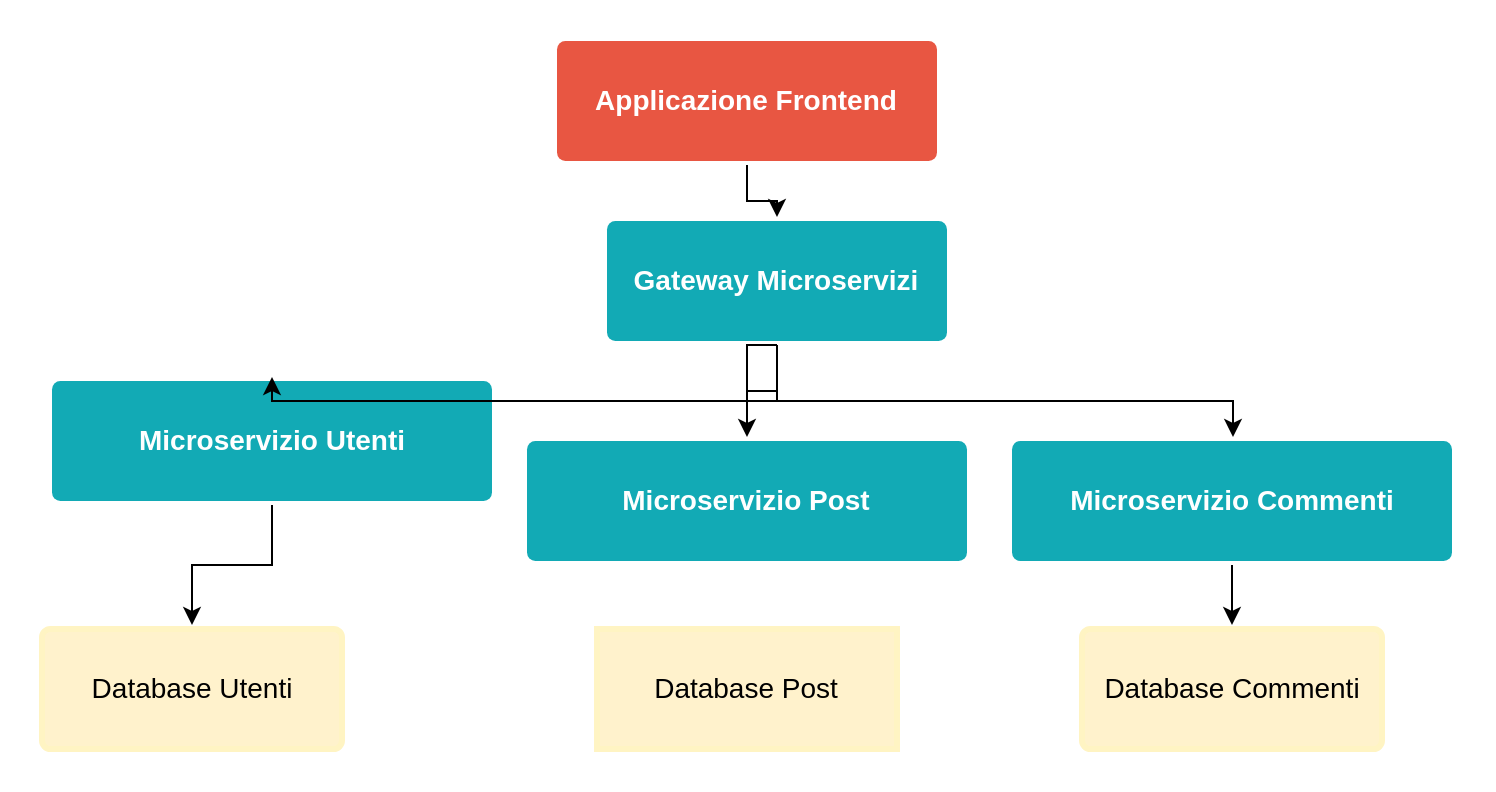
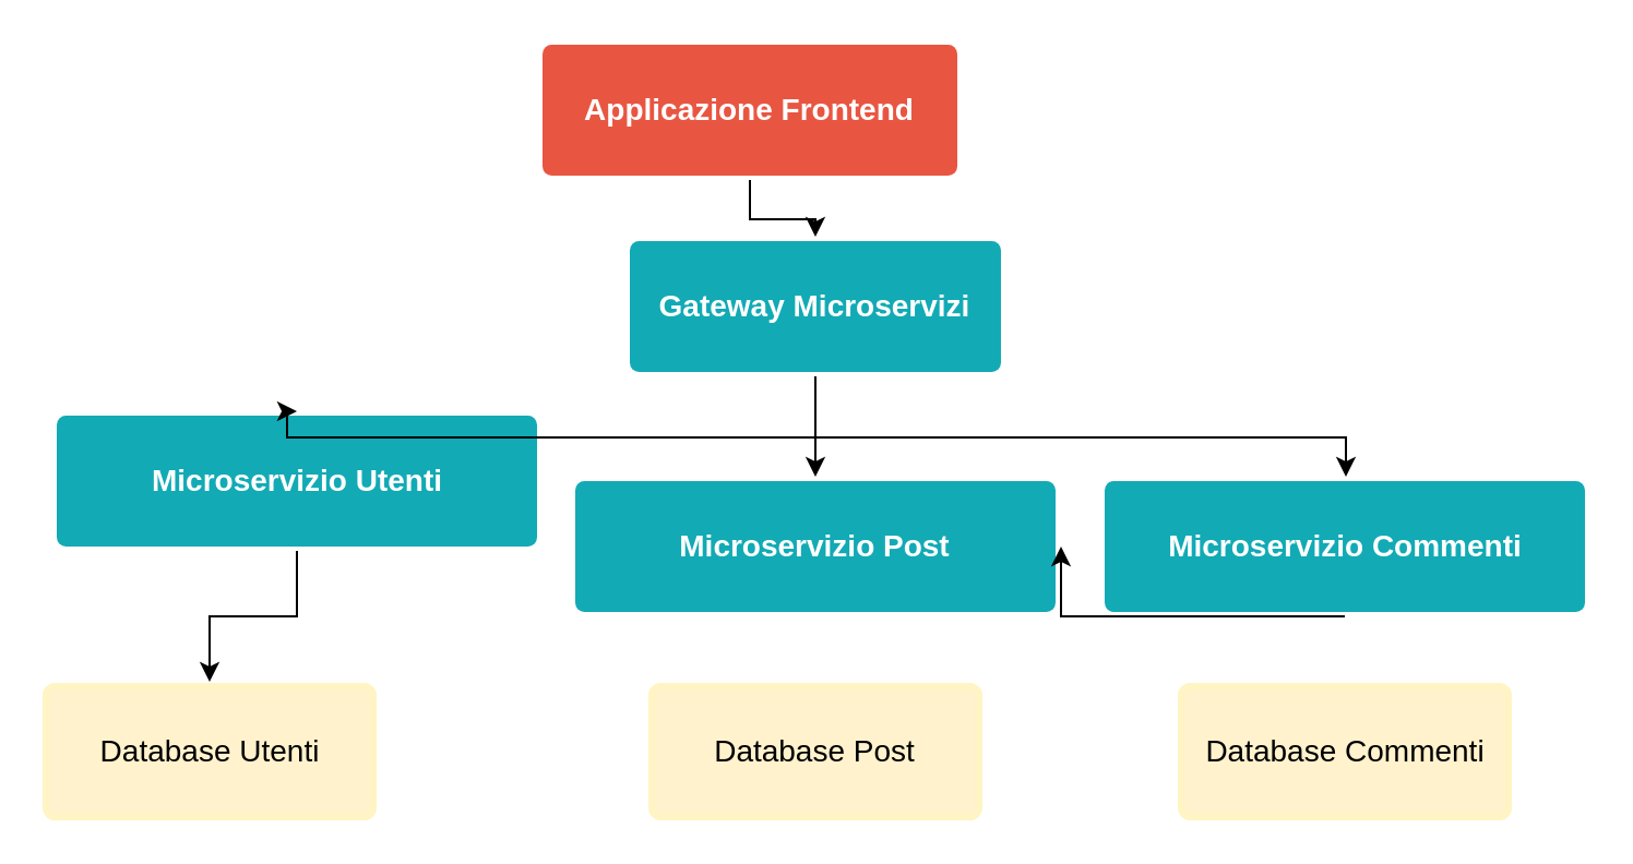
  <mxCell id="0" />
  <mxCell id="1" parent="0" />
  <mxCell id="2" style="edgeStyle=orthogonalEdgeStyle;rounded=0;orthogonalLoop=1;jettySize=auto;html=1;exitX=0.5;exitY=1;exitDx=0;exitDy=0;" edge="1" parent="1" source="3" target="15"><mxGeometry relative="1" as="geometry" /></mxCell>
- <mxCell id="3" value="Applicazione Frontend" style="rounded=1;whiteSpace=wrap;html=1;shadow=0;labelBackgroundColor=none;strokeColor=none;strokeWidth=3;fillColor=#e85642;fontFamily=Helvetica;fontSize=14;fontColor=#FFFFFF;align=center;spacing=5;fontStyle=1;arcSize=7;perimeterSpacing=2;" parent="1" vertex="1"><mxGeometry x="278" y="20" width="190" height="60" as="geometry" /></mxCell>
+ <mxCell id="3" value="Applicazione Frontend" style="rounded=1;whiteSpace=wrap;html=1;shadow=0;labelBackgroundColor=none;strokeColor=none;strokeWidth=3;fillColor=#e85642;fontFamily=Helvetica;fontSize=14;fontColor=#FFFFFF;align=center;spacing=5;fontStyle=1;arcSize=7;perimeterSpacing=2;" parent="1" vertex="1"><mxGeometry x="248" y="20" width="190" height="60" as="geometry" /></mxCell>
  <mxCell id="4" style="edgeStyle=orthogonalEdgeStyle;rounded=0;orthogonalLoop=1;jettySize=auto;html=1;exitX=0.5;exitY=1;exitDx=0;exitDy=0;entryX=0.5;entryY=0;entryDx=0;entryDy=0;" edge="1" parent="1" source="5" target="9"><mxGeometry relative="1" as="geometry" /></mxCell>
  <mxCell id="5" value="Microservizio Utenti" style="rounded=1;whiteSpace=wrap;html=1;shadow=0;labelBackgroundColor=none;strokeColor=none;strokeWidth=3;fillColor=#12aab5;fontFamily=Helvetica;fontSize=14;fontColor=#FFFFFF;align=center;spacing=5;fontStyle=1;arcSize=7;perimeterSpacing=2;" parent="1" vertex="1"><mxGeometry x="25.5" y="190" width="220" height="60" as="geometry" /></mxCell>
  <mxCell id="6" value="Microservizio&amp;nbsp;Post" style="rounded=1;whiteSpace=wrap;html=1;shadow=0;labelBackgroundColor=none;strokeColor=none;strokeWidth=3;fillColor=#12aab5;fontFamily=Helvetica;fontSize=14;fontColor=#FFFFFF;align=center;spacing=5;fontStyle=1;arcSize=7;perimeterSpacing=2;" parent="1" vertex="1"><mxGeometry x="263" y="220" width="220" height="60" as="geometry" /></mxCell>
- <mxCell id="7" style="edgeStyle=orthogonalEdgeStyle;rounded=0;orthogonalLoop=1;jettySize=auto;html=1;exitX=0.5;exitY=1;exitDx=0;exitDy=0;entryX=0.5;entryY=0;entryDx=0;entryDy=0;" edge="1" parent="1" source="8" target="11"><mxGeometry relative="1" as="geometry" /></mxCell>
+ <mxCell id="7" style="edgeStyle=orthogonalEdgeStyle;rounded=0;orthogonalLoop=1;jettySize=auto;html=1;exitX=0.5;exitY=1;exitDx=0;exitDy=0;" edge="1" parent="1" source="8" target="6"><mxGeometry relative="1" as="geometry" /></mxCell>
  <mxCell id="8" value="Microservizio&amp;nbsp;Commenti" style="rounded=1;whiteSpace=wrap;html=1;shadow=0;labelBackgroundColor=none;strokeColor=none;strokeWidth=3;fillColor=#12aab5;fontFamily=Helvetica;fontSize=14;fontColor=#FFFFFF;align=center;spacing=5;fontStyle=1;arcSize=7;perimeterSpacing=2;" parent="1" vertex="1"><mxGeometry x="505.5" y="220" width="220" height="60" as="geometry" /></mxCell>
  <mxCell id="9" value="Database Utenti" style="rounded=1;whiteSpace=wrap;html=1;shadow=0;labelBackgroundColor=none;strokeWidth=3;fillColor=#fff2cc;fontFamily=Helvetica;fontSize=14;align=center;spacing=5;fontStyle=0;arcSize=7;perimeterSpacing=2;strokeColor=#FFF4C3;" parent="1" vertex="1"><mxGeometry x="20.5" y="314" width="150" height="60" as="geometry" /></mxCell>
- <mxCell id="10" value="Database Post" style="whiteSpace=wrap;html=1;shadow=0;labelBackgroundColor=none;strokeWidth=3;fillColor=#fff2cc;fontFamily=Helvetica;fontSize=14;align=center;spacing=5;fontStyle=0;arcSize=7;perimeterSpacing=2;strokeColor=#FFF4C3;rounded=0;" parent="1" vertex="1"><mxGeometry x="298" y="314" width="150" height="60" as="geometry" /></mxCell>
+ <mxCell id="10" value="Database Post" style="rounded=1;whiteSpace=wrap;html=1;shadow=0;labelBackgroundColor=none;strokeWidth=3;fillColor=#fff2cc;fontFamily=Helvetica;fontSize=14;align=center;spacing=5;fontStyle=0;arcSize=7;perimeterSpacing=2;strokeColor=#FFF4C3;" parent="1" vertex="1"><mxGeometry x="298" y="314" width="150" height="60" as="geometry" /></mxCell>
  <mxCell id="11" value="Database Commenti" style="rounded=1;whiteSpace=wrap;html=1;shadow=0;labelBackgroundColor=none;strokeWidth=3;fillColor=#fff2cc;fontFamily=Helvetica;fontSize=14;align=center;spacing=5;fontStyle=0;arcSize=7;perimeterSpacing=2;strokeColor=#FFF4C3;" parent="1" vertex="1"><mxGeometry x="540.5" y="314" width="150" height="60" as="geometry" /></mxCell>
  <mxCell id="12" style="edgeStyle=orthogonalEdgeStyle;rounded=0;orthogonalLoop=1;jettySize=auto;html=1;exitX=0.5;exitY=1;exitDx=0;exitDy=0;entryX=0.5;entryY=0;entryDx=0;entryDy=0;" edge="1" parent="1" source="15" target="6"><mxGeometry relative="1" as="geometry" /></mxCell>
  <mxCell id="13" style="edgeStyle=orthogonalEdgeStyle;rounded=0;orthogonalLoop=1;jettySize=auto;html=1;exitX=0.5;exitY=1;exitDx=0;exitDy=0;" edge="1" parent="1" source="15" target="8"><mxGeometry relative="1" as="geometry"><Array as="points"><mxPoint x="373" y="200" /><mxPoint x="616" y="200" /></Array></mxGeometry></mxCell>
  <mxCell id="14" style="edgeStyle=orthogonalEdgeStyle;rounded=0;orthogonalLoop=1;jettySize=auto;html=1;exitX=0.5;exitY=1;exitDx=0;exitDy=0;entryX=0.5;entryY=0;entryDx=0;entryDy=0;" edge="1" parent="1" source="15" target="5"><mxGeometry relative="1" as="geometry"><Array as="points"><mxPoint x="373" y="200" /><mxPoint x="131" y="200" /></Array></mxGeometry></mxCell>
- <mxCell id="15" value="Gateway Microservizi" style="rounded=1;whiteSpace=wrap;html=1;shadow=0;labelBackgroundColor=none;strokeColor=none;strokeWidth=3;fillColor=#12aab5;fontFamily=Helvetica;fontSize=14;fontColor=#FFFFFF;align=center;spacing=5;fontStyle=1;arcSize=7;perimeterSpacing=2;" vertex="1" parent="1"><mxGeometry x="303" y="110" width="170" height="60" as="geometry" /></mxCell>
+ <mxCell id="15" value="Gateway Microservizi" style="rounded=1;whiteSpace=wrap;html=1;shadow=0;labelBackgroundColor=none;strokeColor=none;strokeWidth=3;fillColor=#12aab5;fontFamily=Helvetica;fontSize=14;fontColor=#FFFFFF;align=center;spacing=5;fontStyle=1;arcSize=7;perimeterSpacing=2;" vertex="1" parent="1"><mxGeometry x="288" y="110" width="170" height="60" as="geometry" /></mxCell>
